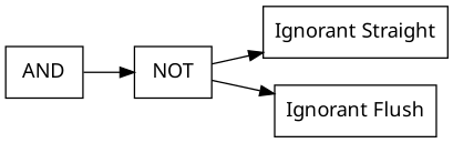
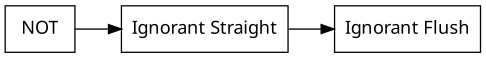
  digraph {
    rankdir=LR
    splines=spline
    node [fontname=Sans shape=record]
-   n1 [label=AND]
    n2 [label=NOT]
    n3 [label="Ignorant Straight"]
    n4 [label="Ignorant Flush"]
-   n1 -> n2
    n2 -> n3
-   n2 -> n4
+   n3 -> n4
  }
